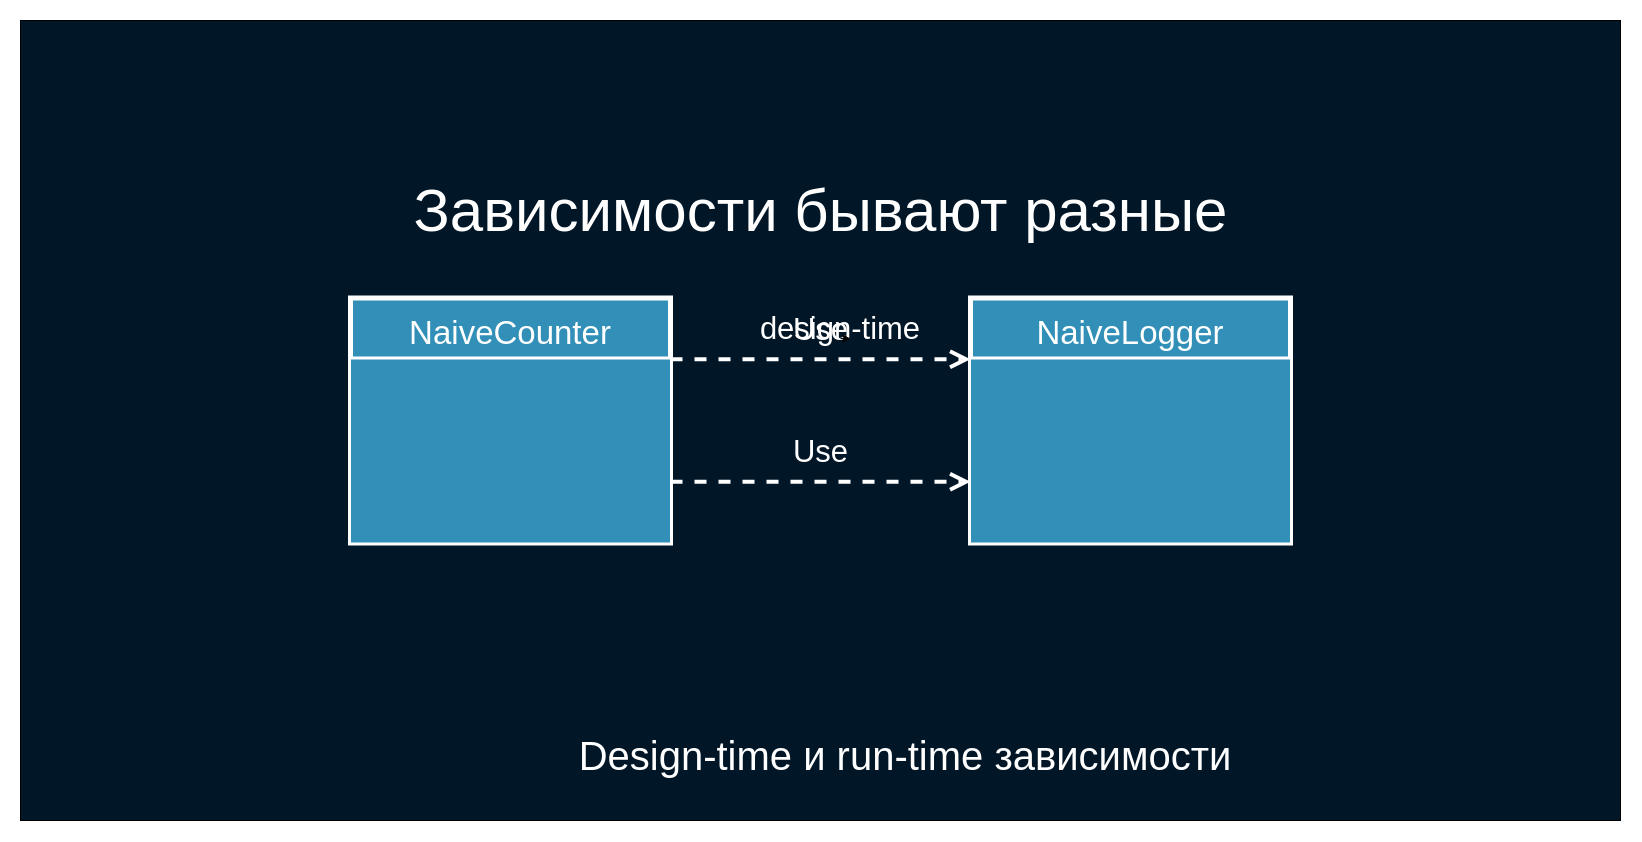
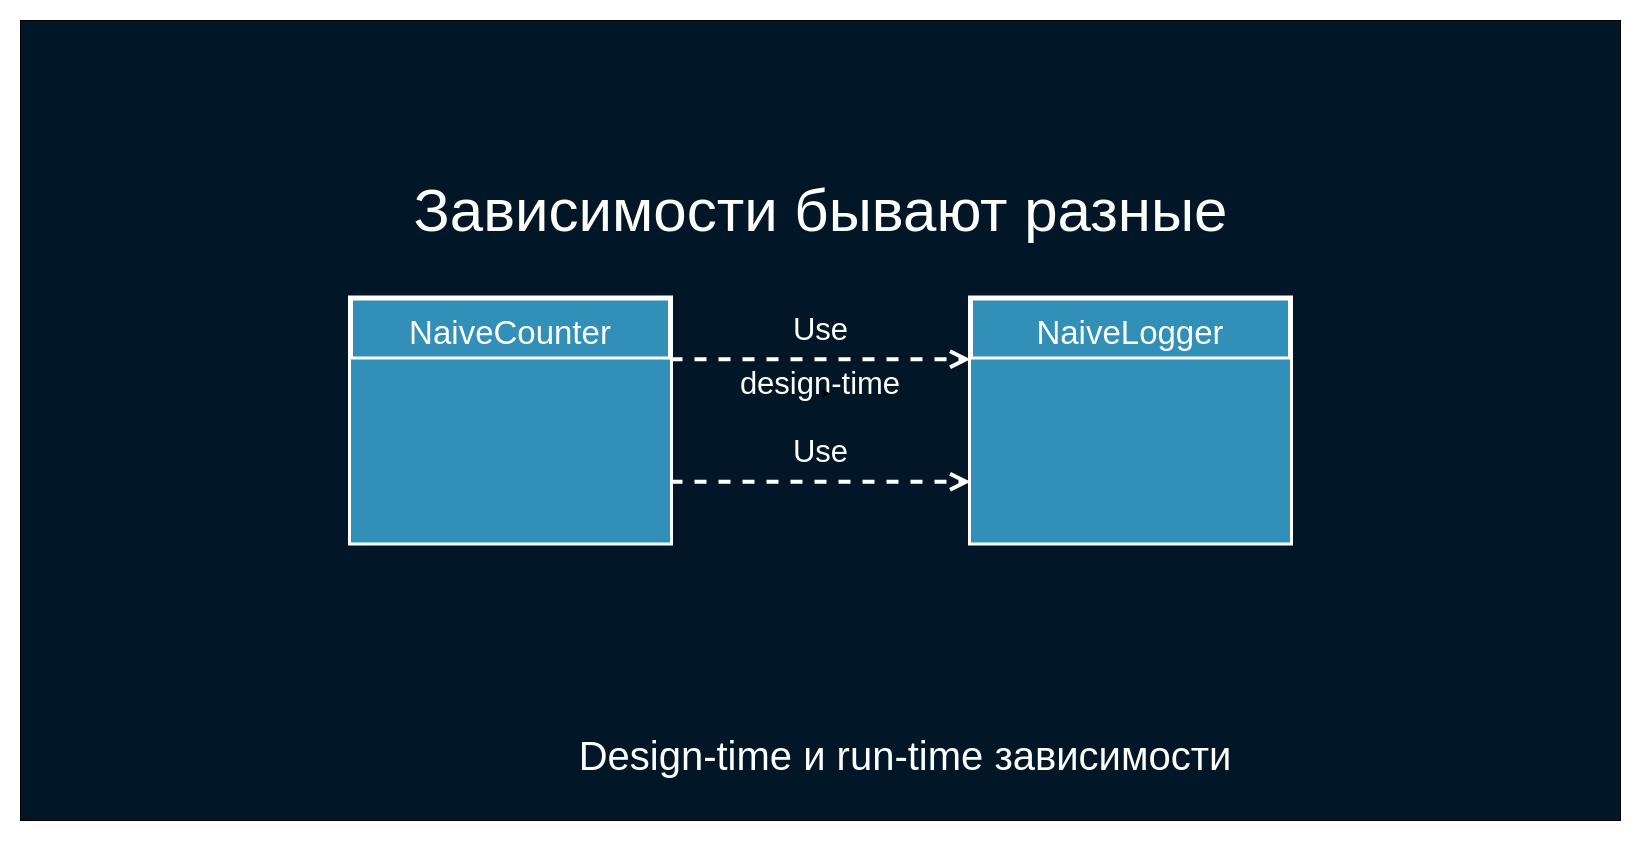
  <mxCell id="0" />
  <mxCell id="1" parent="0" />
  <mxCell id="2" value="" style="rounded=0;whiteSpace=wrap;html=1;fillColor=#011627;fontSize=30;fontColor=#FFFFFF;strokeColor=#000000;" parent="1" vertex="1"><mxGeometry x="20" y="20" width="1600" height="800" as="geometry" /></mxCell>
  <mxCell id="3" value="Use" style="endArrow=open;endSize=12;dashed=1;html=1;fontSize=31;fontColor=#FFFFFF;strokeColor=#FFFFFF;entryX=0;entryY=0.25;entryDx=0;entryDy=0;strokeWidth=4;labelBackgroundColor=none;rounded=0;exitX=1;exitY=0.25;exitDx=0;exitDy=0;" parent="1" target="6" edge="1" source="4"><mxGeometry y="30" width="160" relative="1" as="geometry"><mxPoint x="670" y="370" as="sourcePoint" /><mxPoint x="970" y="370" as="targetPoint" /><Array as="points" /><mxPoint as="offset" /></mxGeometry></mxCell>
  <mxCell id="4" value="NaiveCounter" style="swimlane;fontStyle=0;childLayout=stackLayout;horizontal=1;startSize=61;fillColor=#3290B8;horizontalStack=0;resizeParent=1;resizeParentMax=0;resizeLast=0;collapsible=1;marginBottom=0;strokeColor=#FFFFFF;strokeWidth=5;fontSize=33;fontColor=#FFFFFF;" vertex="1" parent="1"><mxGeometry x="350" y="297.5" width="320" height="245" as="geometry" /></mxCell>
  <mxCell id="5" value="" style="text;strokeColor=#FFFFFF;fillColor=#3290B8;align=left;verticalAlign=top;spacingLeft=4;spacingRight=4;overflow=hidden;rotatable=0;points=[[0,0.5],[1,0.5]];portConstraint=eastwest;strokeWidth=1;" vertex="1" parent="4"><mxGeometry y="61" width="320" height="184" as="geometry" /></mxCell>
  <mxCell id="6" value="NaiveLogger" style="swimlane;fontStyle=0;childLayout=stackLayout;horizontal=1;startSize=61;fillColor=#3290B8;horizontalStack=0;resizeParent=1;resizeParentMax=0;resizeLast=0;collapsible=1;marginBottom=0;strokeColor=#FFFFFF;strokeWidth=5;fontSize=33;fontColor=#FFFFFF;" vertex="1" parent="1"><mxGeometry x="970" y="297.5" width="320" height="245" as="geometry" /></mxCell>
  <mxCell id="7" value="" style="text;strokeColor=#FFFFFF;fillColor=#3290B8;align=left;verticalAlign=top;spacingLeft=4;spacingRight=4;overflow=hidden;rotatable=0;points=[[0,0.5],[1,0.5]];portConstraint=eastwest;strokeWidth=1;" vertex="1" parent="6"><mxGeometry y="61" width="320" height="184" as="geometry" /></mxCell>
- <mxCell id="8" value="design-time" style="text;html=1;strokeColor=none;fillColor=none;align=center;verticalAlign=middle;whiteSpace=wrap;rounded=0;fontSize=31;fontColor=#FFFFFF;" vertex="1" parent="1"><mxGeometry x="745" y="318" width="190" height="20" as="geometry" /></mxCell>
+ <mxCell id="8" value="design-time" style="text;html=1;strokeColor=none;fillColor=none;align=center;verticalAlign=middle;whiteSpace=wrap;rounded=0;fontSize=31;fontColor=#FFFFFF;" vertex="1" parent="1"><mxGeometry x="725" y="373" width="190" height="20" as="geometry" /></mxCell>
  <mxCell id="9" style="edgeStyle=orthogonalEdgeStyle;rounded=0;orthogonalLoop=1;jettySize=auto;html=1;exitX=0.5;exitY=1;exitDx=0;exitDy=0;entryX=0.553;entryY=0.974;entryDx=0;entryDy=0;entryPerimeter=0;fontSize=33;fontColor=#FFFFFF;" edge="1" parent="1" source="8" target="8"><mxGeometry relative="1" as="geometry" /></mxCell>
  <mxCell id="10" value="Зависимости бывают разные" style="text;html=1;strokeColor=none;fillColor=none;align=center;verticalAlign=middle;whiteSpace=wrap;rounded=0;fontSize=60;fontColor=#FFFFFF;" vertex="1" parent="1"><mxGeometry x="373.75" y="175" width="892.5" height="70" as="geometry" /></mxCell>
  <mxCell id="11" value="Use" style="endArrow=open;endSize=12;dashed=1;html=1;fontSize=31;fontColor=#FFFFFF;strokeColor=#FFFFFF;entryX=0;entryY=0.75;entryDx=0;entryDy=0;strokeWidth=4;labelBackgroundColor=none;rounded=0;exitX=1;exitY=0.75;exitDx=0;exitDy=0;" edge="1" parent="1" source="4" target="6"><mxGeometry y="30" width="160" relative="1" as="geometry"><mxPoint x="670" y="502.5" as="sourcePoint" /><mxPoint x="970" y="502.5" as="targetPoint" /><Array as="points" /><mxPoint as="offset" /></mxGeometry></mxCell>
  <mxCell id="12" value="Design-time и run-time зависимости" style="text;html=1;strokeColor=none;fillColor=none;align=center;verticalAlign=middle;whiteSpace=wrap;rounded=0;fontSize=40;fontColor=#FFFFFF;" vertex="1" parent="1"><mxGeometry x="320" y="720" width="1170" height="70" as="geometry" /></mxCell>
